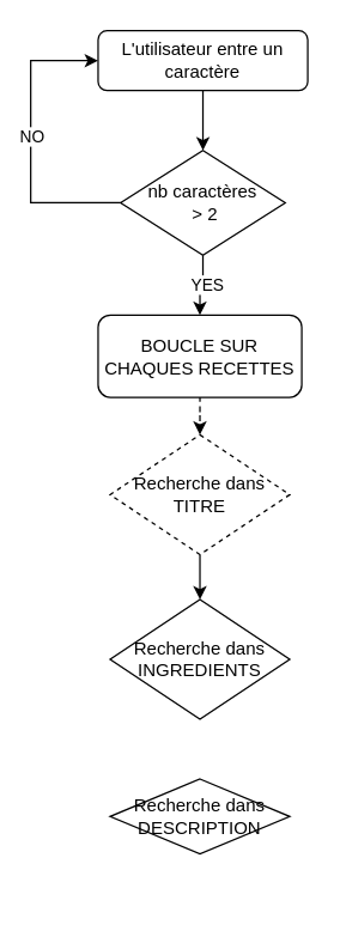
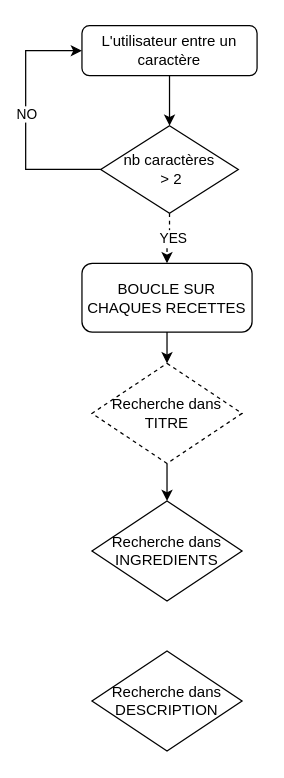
  <mxCell id="0" />
  <mxCell id="1" parent="0" />
  <mxCell id="2" style="edgeStyle=orthogonalEdgeStyle;rounded=0;orthogonalLoop=1;jettySize=auto;html=1;entryX=0.5;entryY=0;entryDx=0;entryDy=0;" parent="1" source="3" target="8" edge="1"><mxGeometry relative="1" as="geometry" /></mxCell>
  <mxCell id="3" value="L'utilisateur entre un caractère" style="rounded=1;whiteSpace=wrap;html=1;" parent="1" vertex="1"><mxGeometry x="65" y="20" width="140" height="40" as="geometry" /></mxCell>
  <mxCell id="4" style="edgeStyle=orthogonalEdgeStyle;rounded=0;orthogonalLoop=1;jettySize=auto;html=1;entryX=0;entryY=0.5;entryDx=0;entryDy=0;" parent="1" source="8" target="3" edge="1"><mxGeometry relative="1" as="geometry"><mxPoint x="-10" y="50" as="targetPoint" /><Array as="points"><mxPoint x="20" y="135" /><mxPoint x="20" y="40" /></Array></mxGeometry></mxCell>
  <mxCell id="5" value="NO" style="edgeLabel;html=1;align=center;verticalAlign=middle;resizable=0;points=[];" parent="4" vertex="1" connectable="0"><mxGeometry x="0.05" relative="1" as="geometry"><mxPoint as="offset" /></mxGeometry></mxCell>
- <mxCell id="6" style="edgeStyle=orthogonalEdgeStyle;rounded=0;orthogonalLoop=1;jettySize=auto;html=1;entryX=0.5;entryY=0;entryDx=0;entryDy=0;" parent="1" source="8" target="11" edge="1"><mxGeometry relative="1" as="geometry" /></mxCell>
+ <mxCell id="6" style="edgeStyle=orthogonalEdgeStyle;rounded=0;orthogonalLoop=1;jettySize=auto;html=1;entryX=0.5;entryY=0;entryDx=0;entryDy=0;dashed=1;" parent="1" source="8" target="11" edge="1"><mxGeometry relative="1" as="geometry" /></mxCell>
  <mxCell id="7" value="YES" style="edgeLabel;html=1;align=center;verticalAlign=middle;resizable=0;points=[];" parent="6" vertex="1" connectable="0"><mxGeometry x="-0.086" y="2" relative="1" as="geometry"><mxPoint as="offset" /></mxGeometry></mxCell>
  <mxCell id="8" value="nb caractères&lt;br&gt;&amp;nbsp;&amp;gt; 2" style="rhombus;whiteSpace=wrap;html=1;" parent="1" vertex="1"><mxGeometry x="80" y="100" width="110" height="70" as="geometry" /></mxCell>
  <mxCell id="9" style="edgeStyle=orthogonalEdgeStyle;rounded=0;orthogonalLoop=1;jettySize=auto;html=1;exitX=0.5;exitY=1;exitDx=0;exitDy=0;" parent="1" source="8" target="8" edge="1"><mxGeometry relative="1" as="geometry" /></mxCell>
- <mxCell id="10" style="edgeStyle=orthogonalEdgeStyle;rounded=0;orthogonalLoop=1;jettySize=auto;html=1;entryX=0.5;entryY=0;entryDx=0;entryDy=0;dashed=1;" edge="1" parent="1" source="11" target="13"><mxGeometry relative="1" as="geometry" /></mxCell>
+ <mxCell id="10" style="edgeStyle=orthogonalEdgeStyle;rounded=0;orthogonalLoop=1;jettySize=auto;html=1;entryX=0.5;entryY=0;entryDx=0;entryDy=0;" edge="1" parent="1" source="11" target="13"><mxGeometry relative="1" as="geometry" /></mxCell>
  <mxCell id="11" value="BOUCLE SUR CHAQUES RECETTES" style="rounded=1;whiteSpace=wrap;html=1;" parent="1" vertex="1"><mxGeometry x="65" y="210" width="136" height="55" as="geometry" /></mxCell>
  <mxCell id="12" style="edgeStyle=orthogonalEdgeStyle;rounded=0;orthogonalLoop=1;jettySize=auto;html=1;entryX=0.5;entryY=0;entryDx=0;entryDy=0;" edge="1" parent="1" source="13" target="14"><mxGeometry relative="1" as="geometry" /></mxCell>
  <mxCell id="13" value="Recherche dans TITRE" style="rhombus;whiteSpace=wrap;html=1;dashed=1;" vertex="1" parent="1"><mxGeometry x="73" y="290" width="120" height="80" as="geometry" /></mxCell>
  <mxCell id="14" value="Recherche dans INGREDIENTS" style="rhombus;whiteSpace=wrap;html=1;" vertex="1" parent="1"><mxGeometry x="73" y="400" width="120" height="80" as="geometry" /></mxCell>
- <mxCell id="15" value="Recherche dans DESCRIPTION" style="rhombus;whiteSpace=wrap;html=1;" vertex="1" parent="1"><mxGeometry x="73" y="520" width="120" height="50" as="geometry" /></mxCell>
+ <mxCell id="15" value="Recherche dans DESCRIPTION" style="rhombus;whiteSpace=wrap;html=1;" vertex="1" parent="1"><mxGeometry x="73" y="520" width="120" height="80" as="geometry" /></mxCell>
